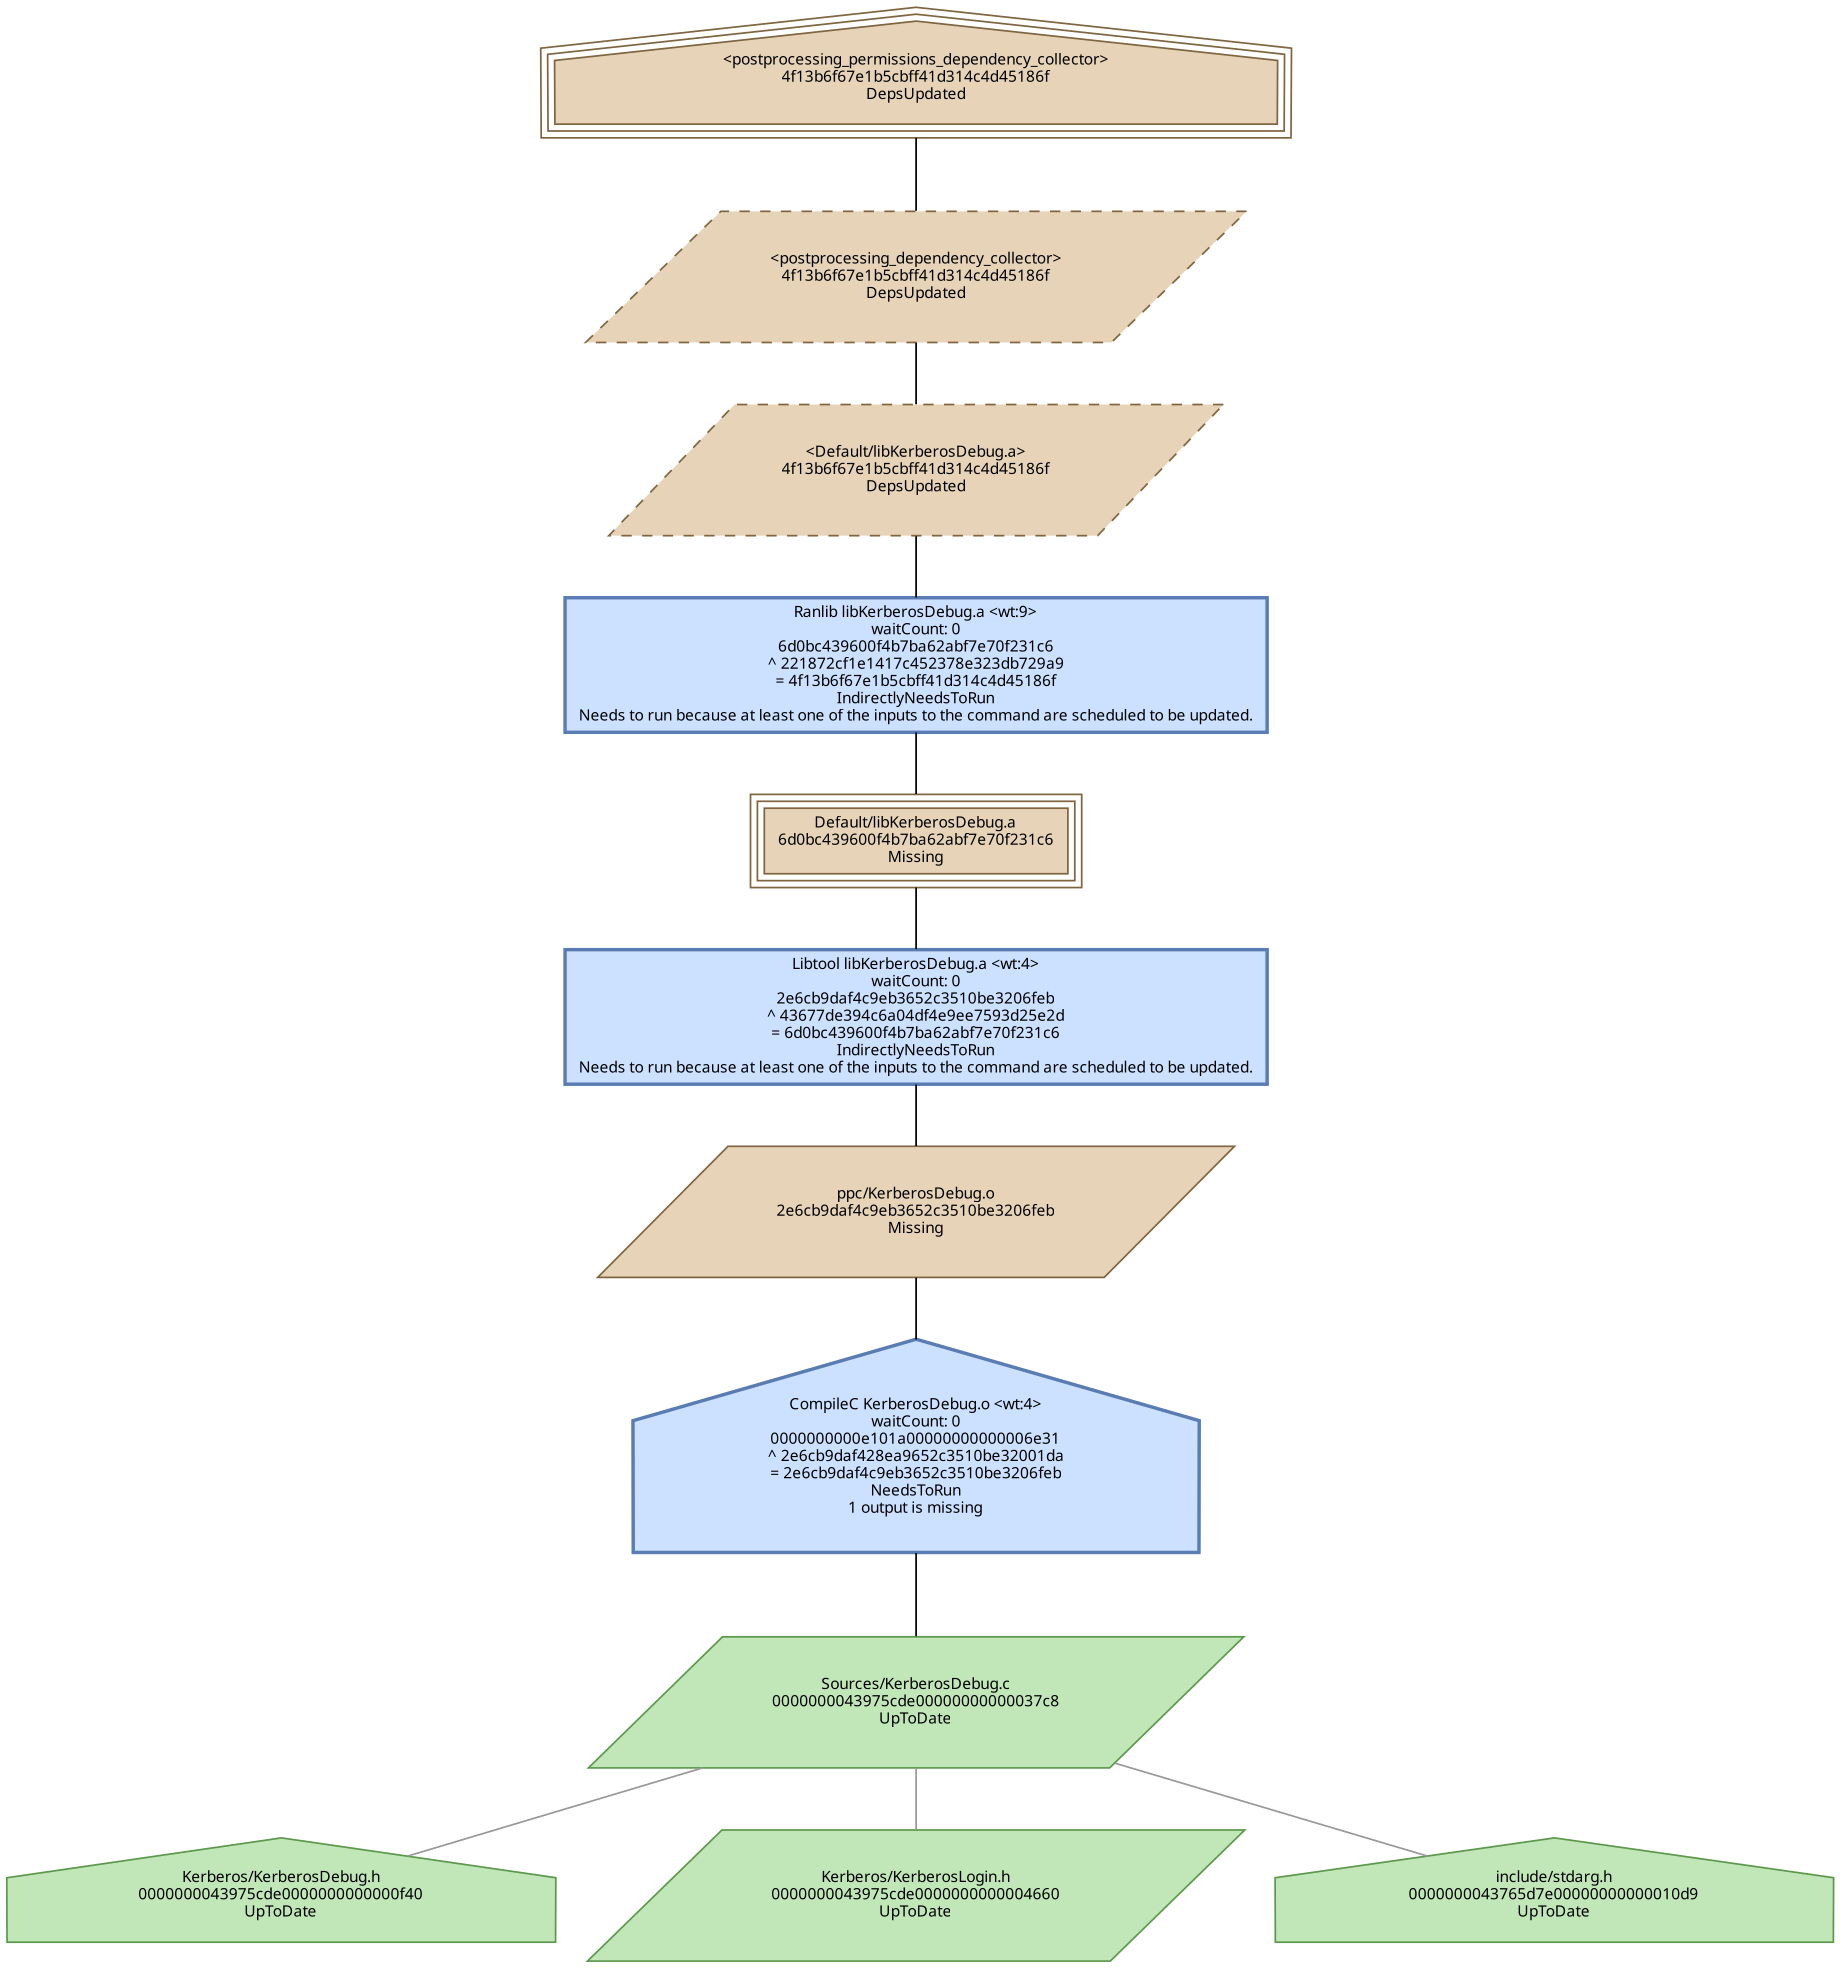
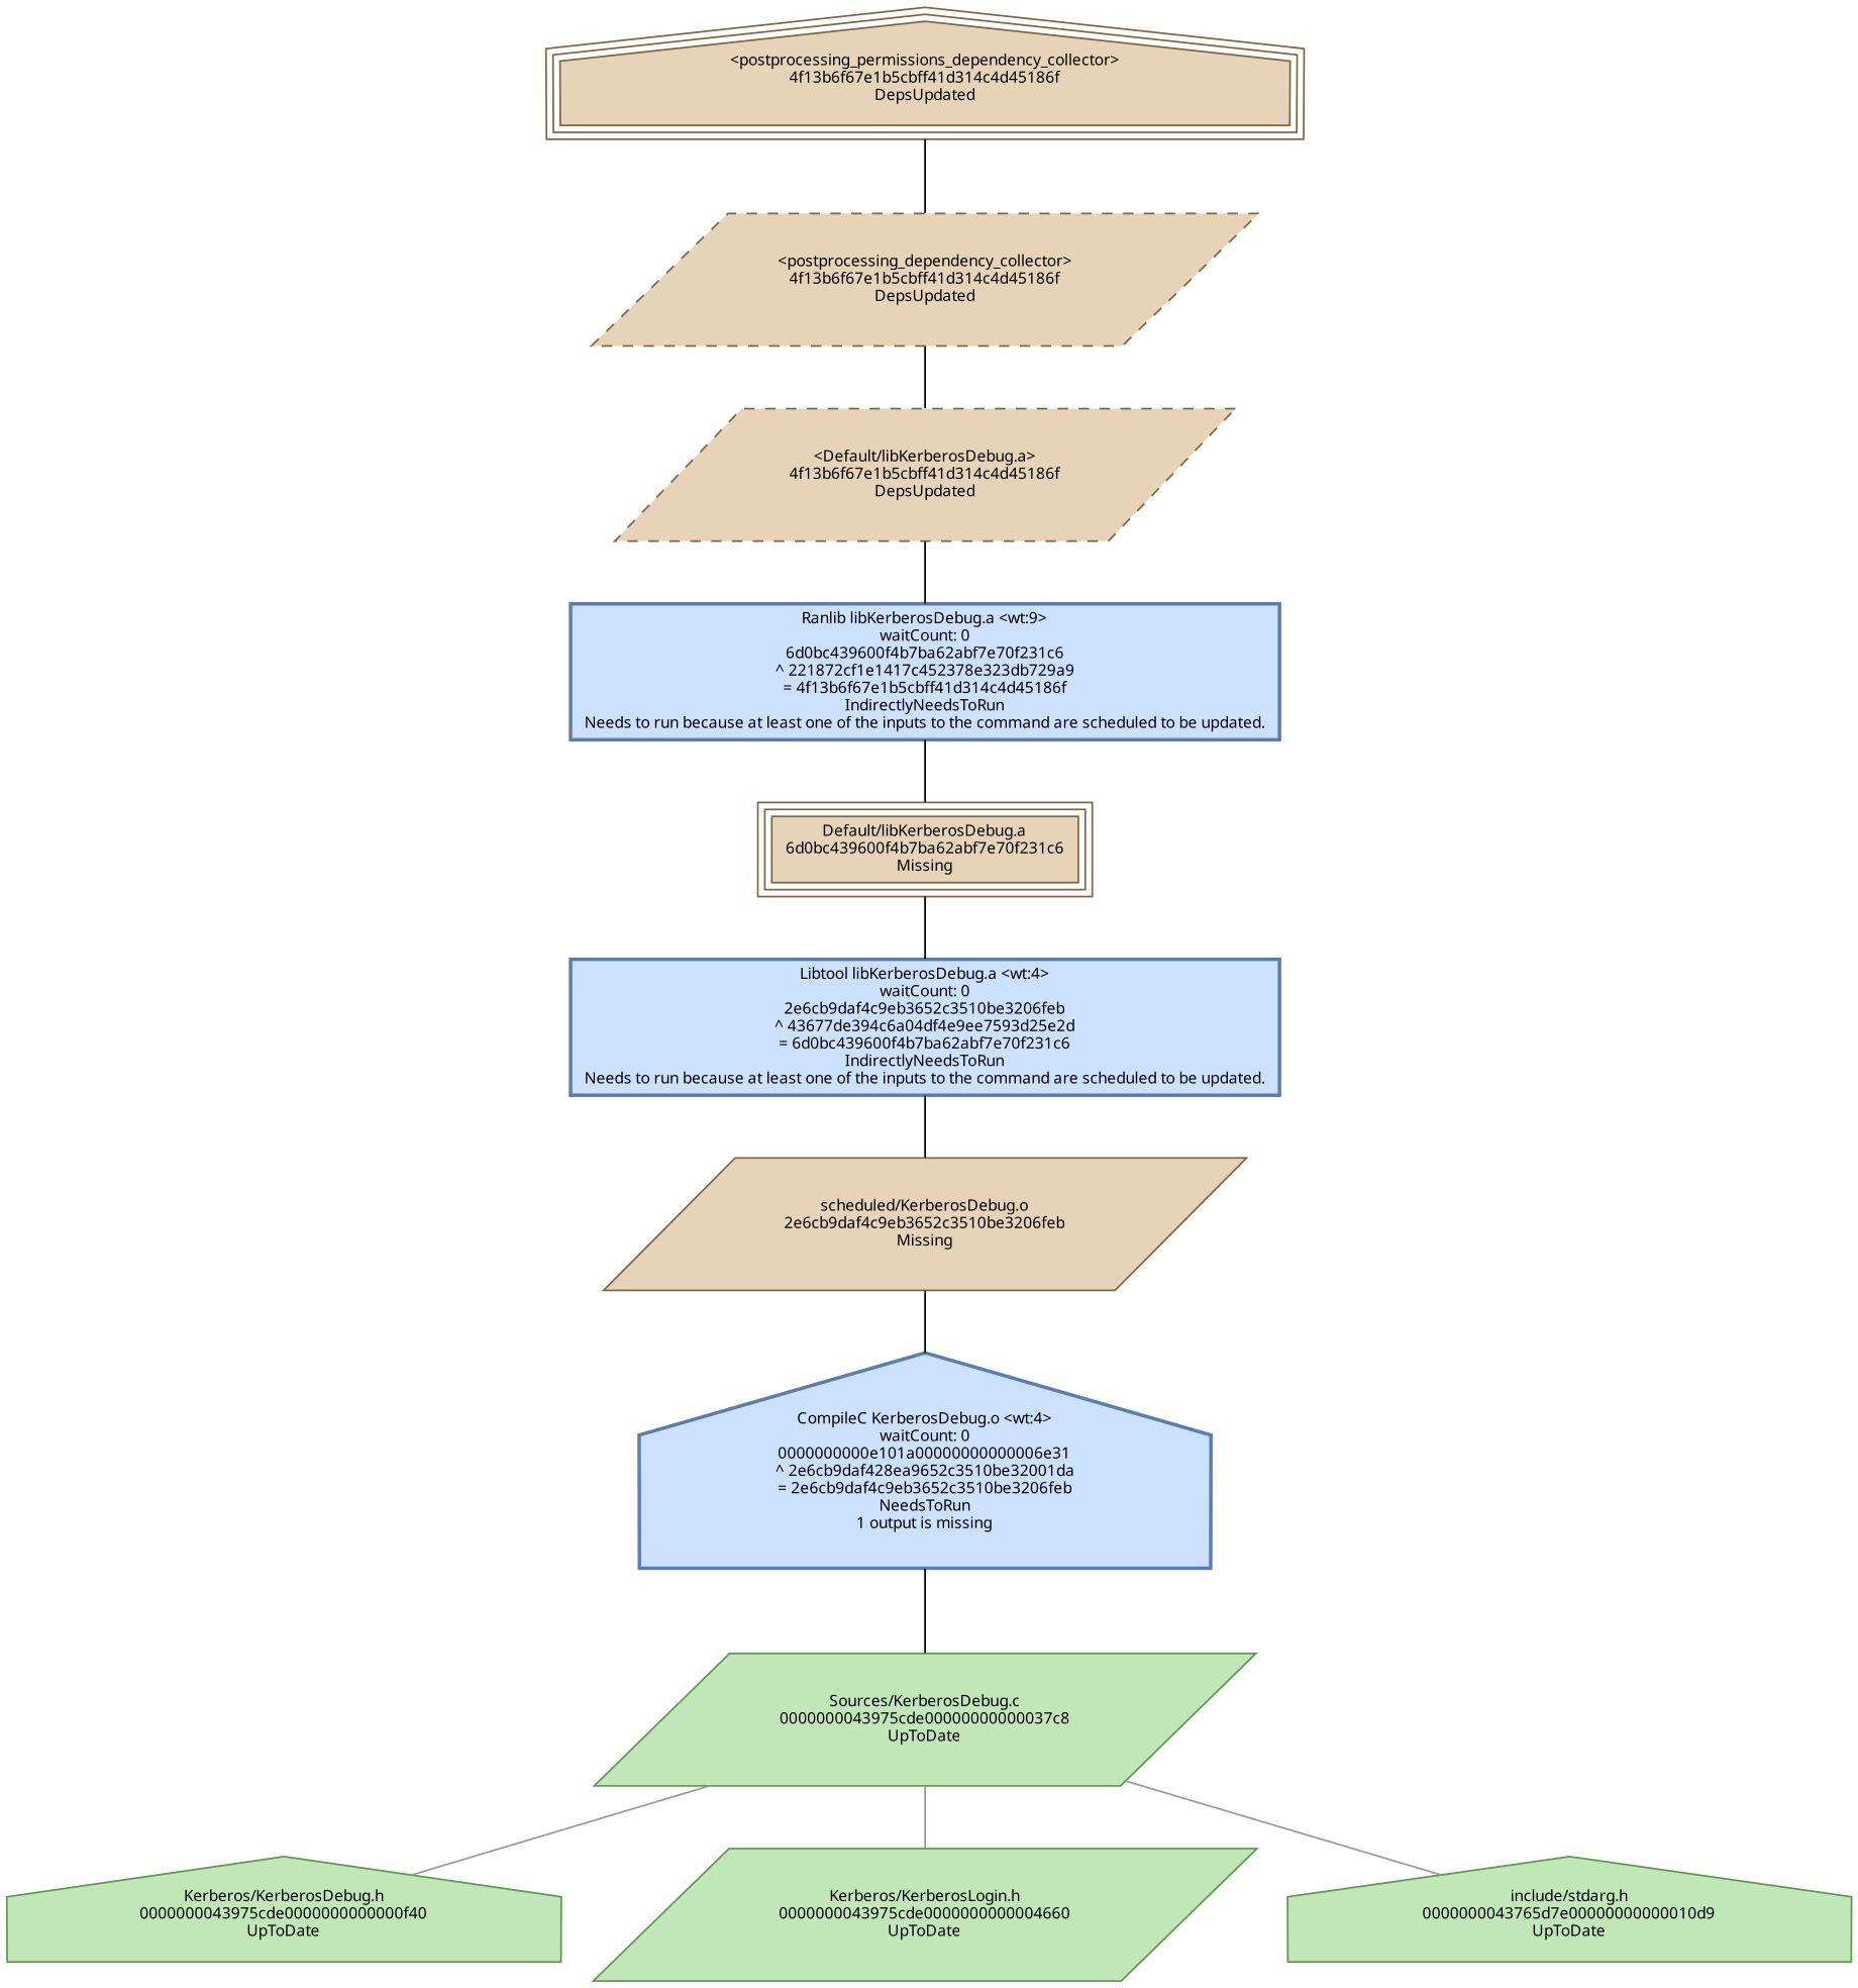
  digraph {
    concentrate=false
    node [color="0.1 0.5 0.5" fillcolor="0.1 0.2 0.9" fontname=Monaco fontsize=9 shape=parallelogram style=filled]
    edge [arrowhead=none arrowtail=normal color=black style=solid]
    n1 [label="Default/libKerberosDebug.a\n6d0bc439600f4b7ba62abf7e70f231c6\nMissing" peripheries=3 shape=box]
    n2 [color="0.6 0.5 0.7" fillcolor="0.6 0.2 1.0" label="Libtool libKerberosDebug.a <wt:4>\nwaitCount: 0\n2e6cb9daf4c9eb3652c3510be3206feb\n^ 43677de394c6a04df4e9ee7593d25e2d\n= 6d0bc439600f4b7ba62abf7e70f231c6\nIndirectlyNeedsToRun\nNeeds to run because at least one of the inputs to the command are scheduled to be updated." shape=box style="filled,bold"]
-   n3 [label="ppc/KerberosDebug.o\n2e6cb9daf4c9eb3652c3510be3206feb\nMissing"]
+   n3 [label="scheduled/KerberosDebug.o\n2e6cb9daf4c9eb3652c3510be3206feb\nMissing"]
    n4 [color="0.6 0.5 0.7" fillcolor="0.6 0.2 1.0" label="CompileC KerberosDebug.o <wt:4>\nwaitCount: 0\n0000000000e101a00000000000006e31\n^ 2e6cb9daf428ea9652c3510be32001da\n= 2e6cb9daf4c9eb3652c3510be3206feb\nNeedsToRun\n1 output is missing" shape=house style="filled,bold"]
    n5 [color="0.3 0.5 0.6" fillcolor="0.3 0.2 0.9" label="Sources/KerberosDebug.c\n0000000043975cde00000000000037c8\nUpToDate"]
    n6 [color="0.3 0.5 0.6" fillcolor="0.3 0.2 0.9" label="Kerberos/KerberosDebug.h\n0000000043975cde0000000000000f40\nUpToDate" shape=house]
    n7 [color="0.3 0.5 0.6" fillcolor="0.3 0.2 0.9" label="Kerberos/KerberosLogin.h\n0000000043975cde0000000000004660\nUpToDate"]
    n8 [color="0.3 0.5 0.6" fillcolor="0.3 0.2 0.9" label="include/stdarg.h\n0000000043765d7e00000000000010d9\nUpToDate" shape=house]
    n9 [label="<Default/libKerberosDebug.a>\n4f13b6f67e1b5cbff41d314c4d45186f\nDepsUpdated" style="filled,dashed"]
    n10 [color="0.6 0.5 0.7" fillcolor="0.6 0.2 1.0" label="Ranlib libKerberosDebug.a <wt:9>\nwaitCount: 0\n6d0bc439600f4b7ba62abf7e70f231c6\n^ 221872cf1e1417c452378e323db729a9\n= 4f13b6f67e1b5cbff41d314c4d45186f\nIndirectlyNeedsToRun\nNeeds to run because at least one of the inputs to the command are scheduled to be updated." shape=box style="filled,bold"]
    n11 [label="<postprocessing_dependency_collector>\n4f13b6f67e1b5cbff41d314c4d45186f\nDepsUpdated" style="filled,dashed"]
    n12 [label="<postprocessing_permissions_dependency_collector>\n4f13b6f67e1b5cbff41d314c4d45186f\nDepsUpdated" peripheries=3 shape=house]
    n1 -> n2
    n2 -> n3
    n3 -> n4
    n4 -> n5
    n5 -> n6 [color=gray60]
    n5 -> n7 [color=gray60]
    n5 -> n8 [color=gray60]
    n9 -> n10
    n10 -> n1
    n11 -> n9
    n12 -> n11
  }
